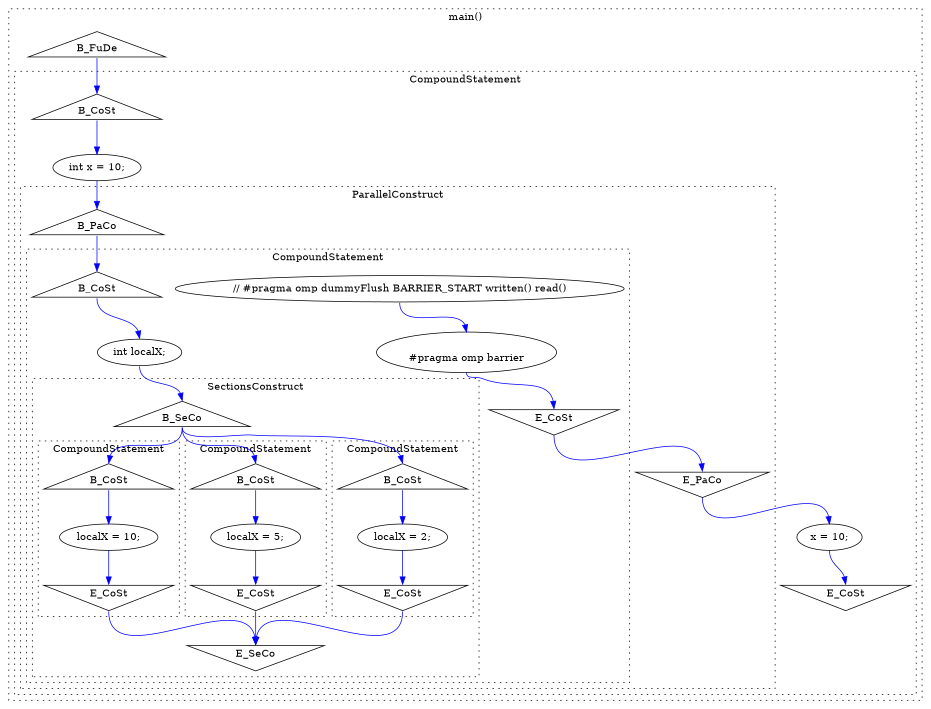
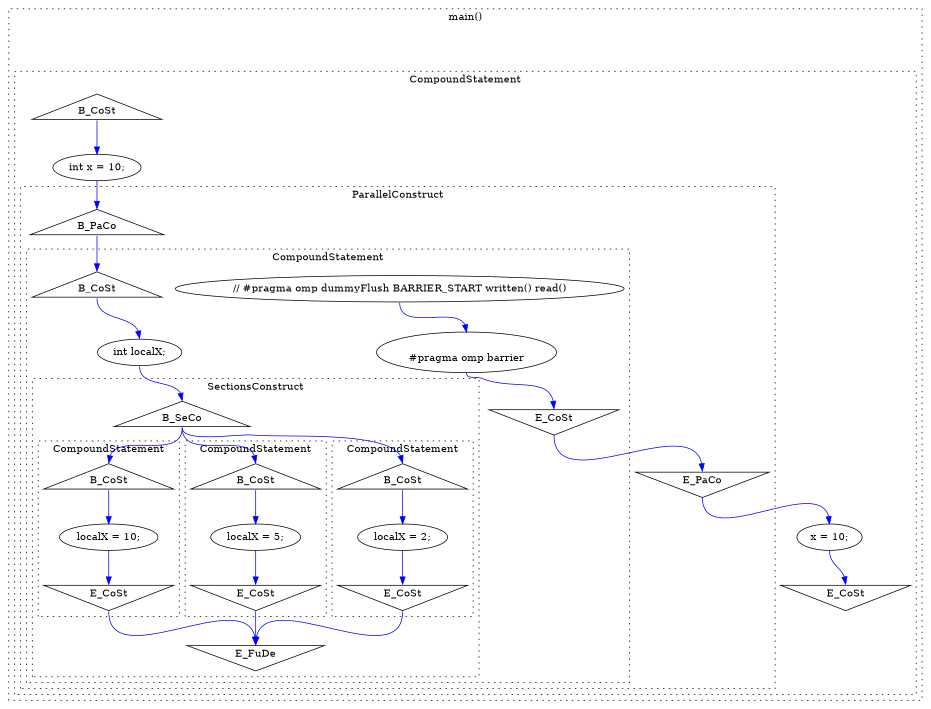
  digraph {
    compound=true
    edge [color=blue headport=n tailport=s weight=8]
    n1 [label=B_CoSt shape=triangle]
    n2 [label=E_CoSt shape=invtriangle]
    n3 [label="localX = 10;"]
    n4 [label=B_CoSt shape=triangle]
    n5 [label=E_CoSt shape=invtriangle]
    n6 [label="localX = 5;"]
    n7 [label=B_CoSt shape=triangle]
    n8 [label=E_CoSt shape=invtriangle]
    n9 [label="localX = 2;"]
    n10 [label=B_SeCo shape=triangle]
-   n11 [label=E_SeCo shape=invtriangle]
+   n11 [label=E_FuDe shape=invtriangle]
    n12 [label=B_CoSt shape=triangle]
    n13 [label=E_CoSt shape=invtriangle]
    n14 [label="int localX;"]
    n15 [label="// #pragma omp dummyFlush BARRIER_START written() read()\n"]
    n16 [label="\n#pragma omp barrier\n"]
    n17 [label=B_PaCo shape=triangle]
    n18 [label=E_PaCo shape=invtriangle]
    n19 [label=B_CoSt shape=triangle]
    n20 [label=E_CoSt shape=invtriangle]
    n21 [label="int x = 10;"]
    n22 [label="x = 10;"]
-   n23 [label=B_FuDe shape=triangle]
    subgraph cluster_1 {
      label="main()"
      style=dotted
-     n23
      subgraph cluster_2 {
        label=CompoundStatement
        style=dotted
        n19
        n20
        n21
        n22
        subgraph cluster_3 {
          label=ParallelConstruct
          style=dotted
          n17
          n18
          subgraph cluster_4 {
            label=CompoundStatement
            style=dotted
            n12
            n13
            n14
            n15
            n16
            subgraph cluster_5 {
              label=SectionsConstruct
              style=dotted
              n10
              n11
              subgraph cluster_6 {
                label=CompoundStatement
                style=dotted
                n1
                n2
                n3
              }
              subgraph cluster_7 {
                label=CompoundStatement
                style=dotted
                n4
                n5
                n6
              }
              subgraph cluster_8 {
                label=CompoundStatement
                style=dotted
                n7
                n8
                n9
              }
            }
          }
        }
      }
    }
    n1 -> n3
    n2 -> n11
    n3 -> n2
    n4 -> n6
    n5 -> n11
    n6 -> n5
    n7 -> n9
    n8 -> n11
    n9 -> n8
    n10 -> n1
    n10 -> n4
    n10 -> n7
    n12 -> n14
    n13 -> n18
    n14 -> n10
    n15 -> n16
    n16 -> n13
    n17 -> n12
    n18 -> n22
    n19 -> n21
    n21 -> n17
    n22 -> n20
-   n23 -> n19
  }
